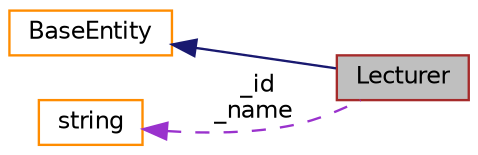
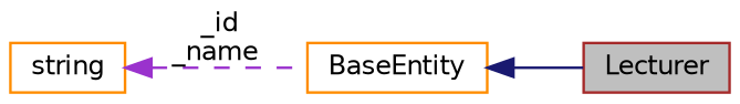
  digraph {
    rankdir=LR
    node [color=darkorange fillcolor=white fontname=Helvetica fontsize=10 shape=record style=filled]
    edge [dir=back fontname=Helvetica fontsize=10 labelfontname=Helvetica labelfontsize=10]
    n1 [color=brown fillcolor=grey75 fontcolor=black height=0.2 label=Lecturer width=0.4]
    n2 [height=0.2 label=BaseEntity width=0.4]
    n3 [height=0.2 label=string width=0.4]
    n2 -> n1 [color=midnightblue style=solid]
-   n3 -> n1 [color=darkorchid3 label=" _id\n_name" style=dashed]
+   n3 -> n2 [color=darkorchid3 label=" _id\n_name" style=dashed]
  }
